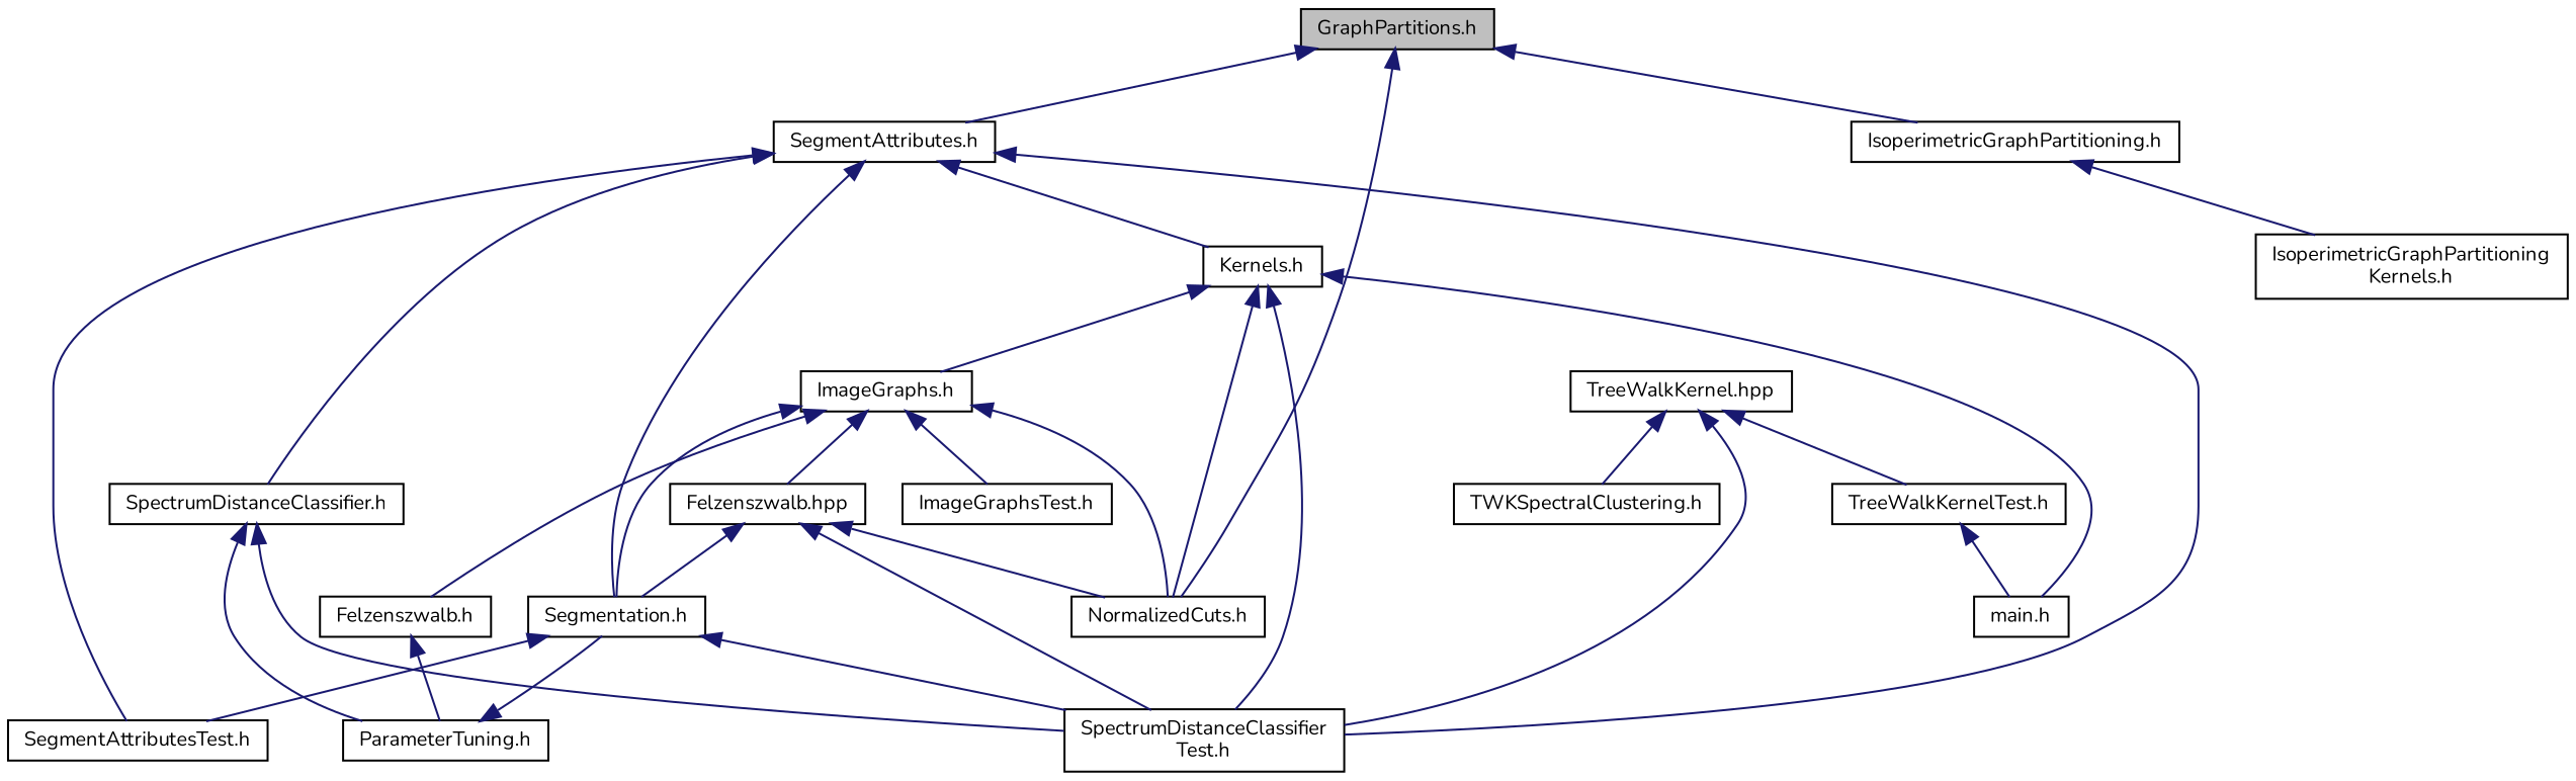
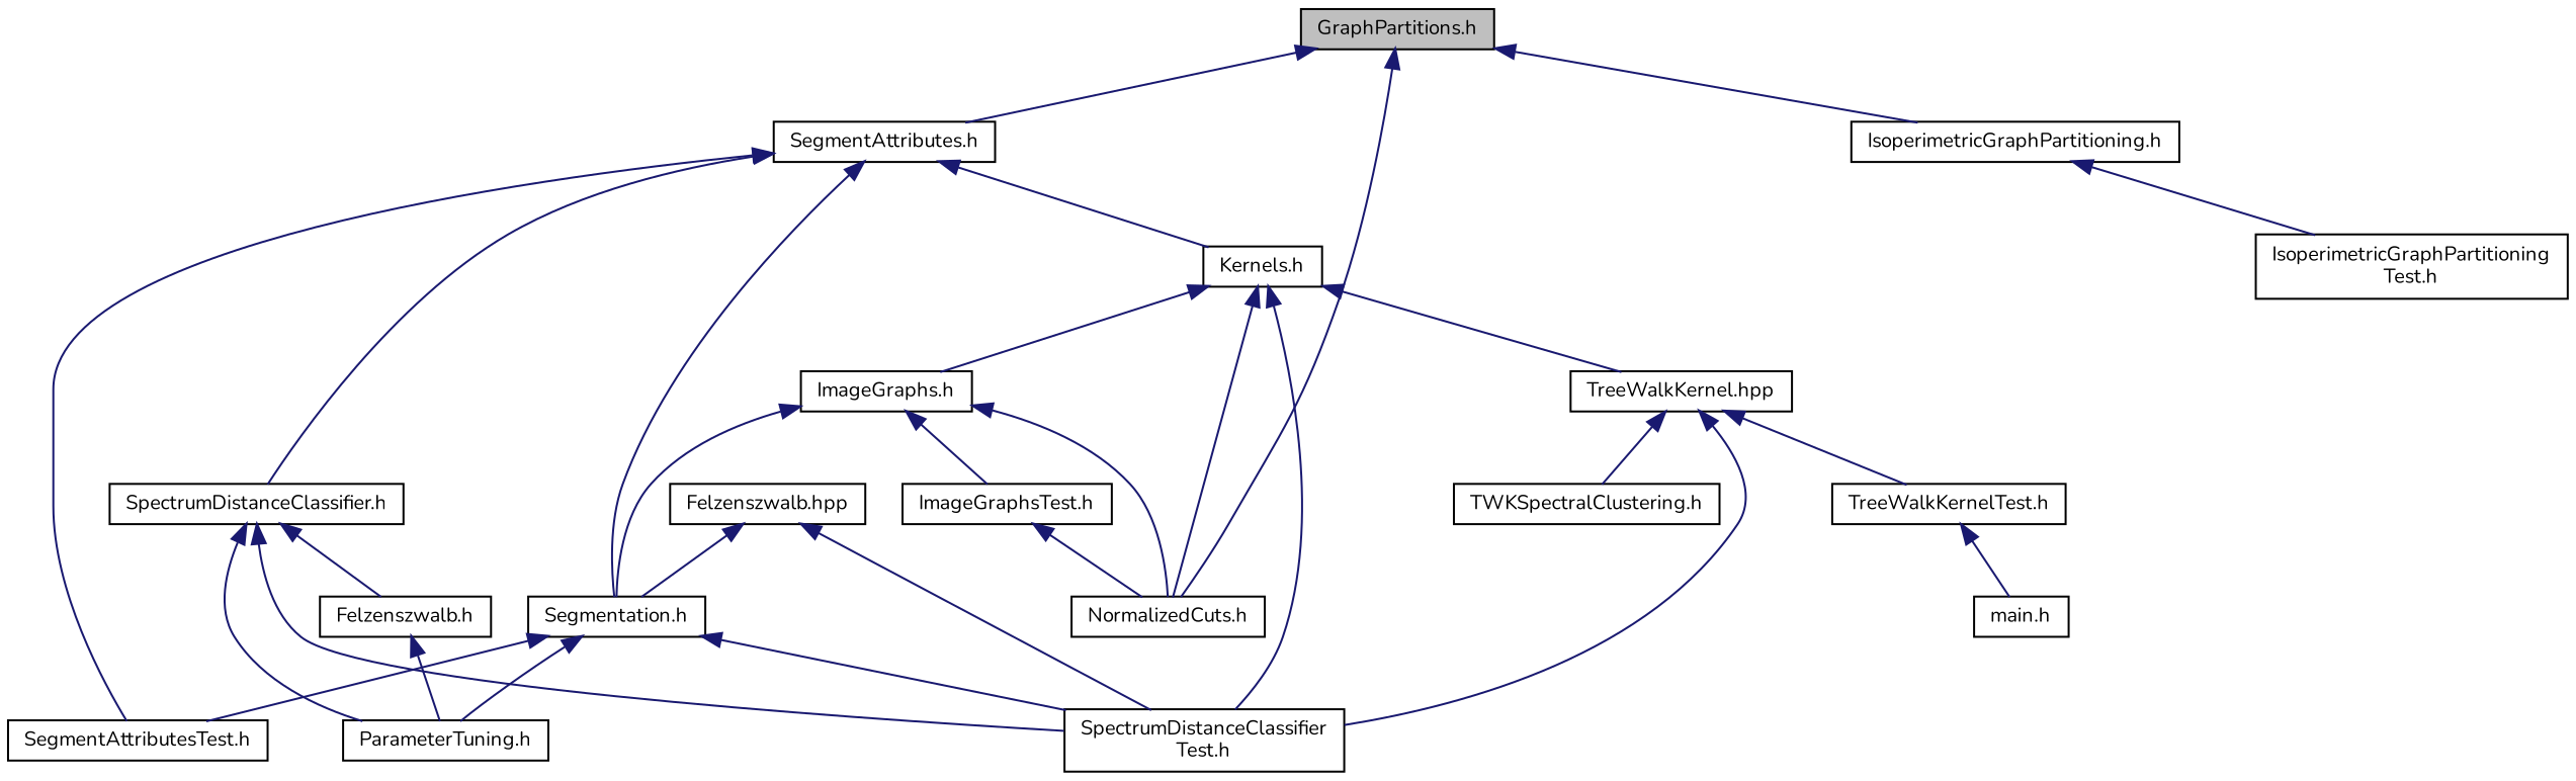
  digraph {
    fontname=Nunito
    node [color=black fillcolor=white fontname=Nunito fontsize=10 shape=record style=filled]
    edge [color=midnightblue dir=back fontname=Nunito fontsize=10 labelfontname=Helvetica labelfontsize=10 style=solid]
    n1 [fillcolor=grey75 fontcolor=black height=0.2 label="GraphPartitions.h" width=0.4]
    n2 [height=0.2 label="NormalizedCuts.h" width=0.4]
    n3 [height=0.2 label="SegmentAttributes.h" width=0.4]
    n4 [height=0.2 label="IsoperimetricGraphPartitioning.h" width=0.4]
    n5 [height=0.2 label="Kernels.h" width=0.4]
    n6 [height=0.2 label="ImageGraphs.h" width=0.4]
    n7 [height=0.2 label="SpectrumDistanceClassifier\lTest.h" width=0.4]
    n8 [height=0.2 label="TreeWalkKernel.hpp" width=0.4]
    n9 [height=0.2 label="SpectrumDistanceClassifier.h" width=0.4]
    n10 [height=0.2 label="Segmentation.h" width=0.4]
    n11 [height=0.2 label="SegmentAttributesTest.h" width=0.4]
-   n12 [height=0.2 label="IsoperimetricGraphPartitioning\lKernels.h" width=0.4]
+   n12 [height=0.2 label="IsoperimetricGraphPartitioning\lTest.h" width=0.4]
    n13 [height=0.2 label="Felzenszwalb.hpp" width=0.4]
    n14 [height=0.2 label="ImageGraphsTest.h" width=0.4]
    n15 [height=0.2 label="Felzenszwalb.h" width=0.4]
    n16 [height=0.2 label="TreeWalkKernelTest.h" width=0.4]
    n17 [height=0.2 label="TWKSpectralClustering.h" width=0.4]
    n18 [height=0.2 label="ParameterTuning.h" width=0.4]
    n19 [height=0.2 label="main.h" width=0.4]
    n1 -> n2
    n1 -> n3
    n1 -> n4
    n3 -> n5
-   n3 -> n7
    n3 -> n9
    n3 -> n10
    n3 -> n11
    n4 -> n12
    n5 -> n2
    n5 -> n6
    n5 -> n7
-   n5 -> n19
+   n5 -> n8
    n6 -> n2
    n6 -> n10
-   n6 -> n13
    n6 -> n14
-   n6 -> n15
+   n9 -> n15
    n8 -> n7
    n8 -> n16
    n8 -> n17
    n9 -> n7
    n9 -> n18
    n10 -> n7
    n10 -> n11
-   n18 -> n10
-   n13 -> n2
+   n10 -> n18
+   n14 -> n2
    n13 -> n7
    n13 -> n10
    n15 -> n18
    n16 -> n19
  }
